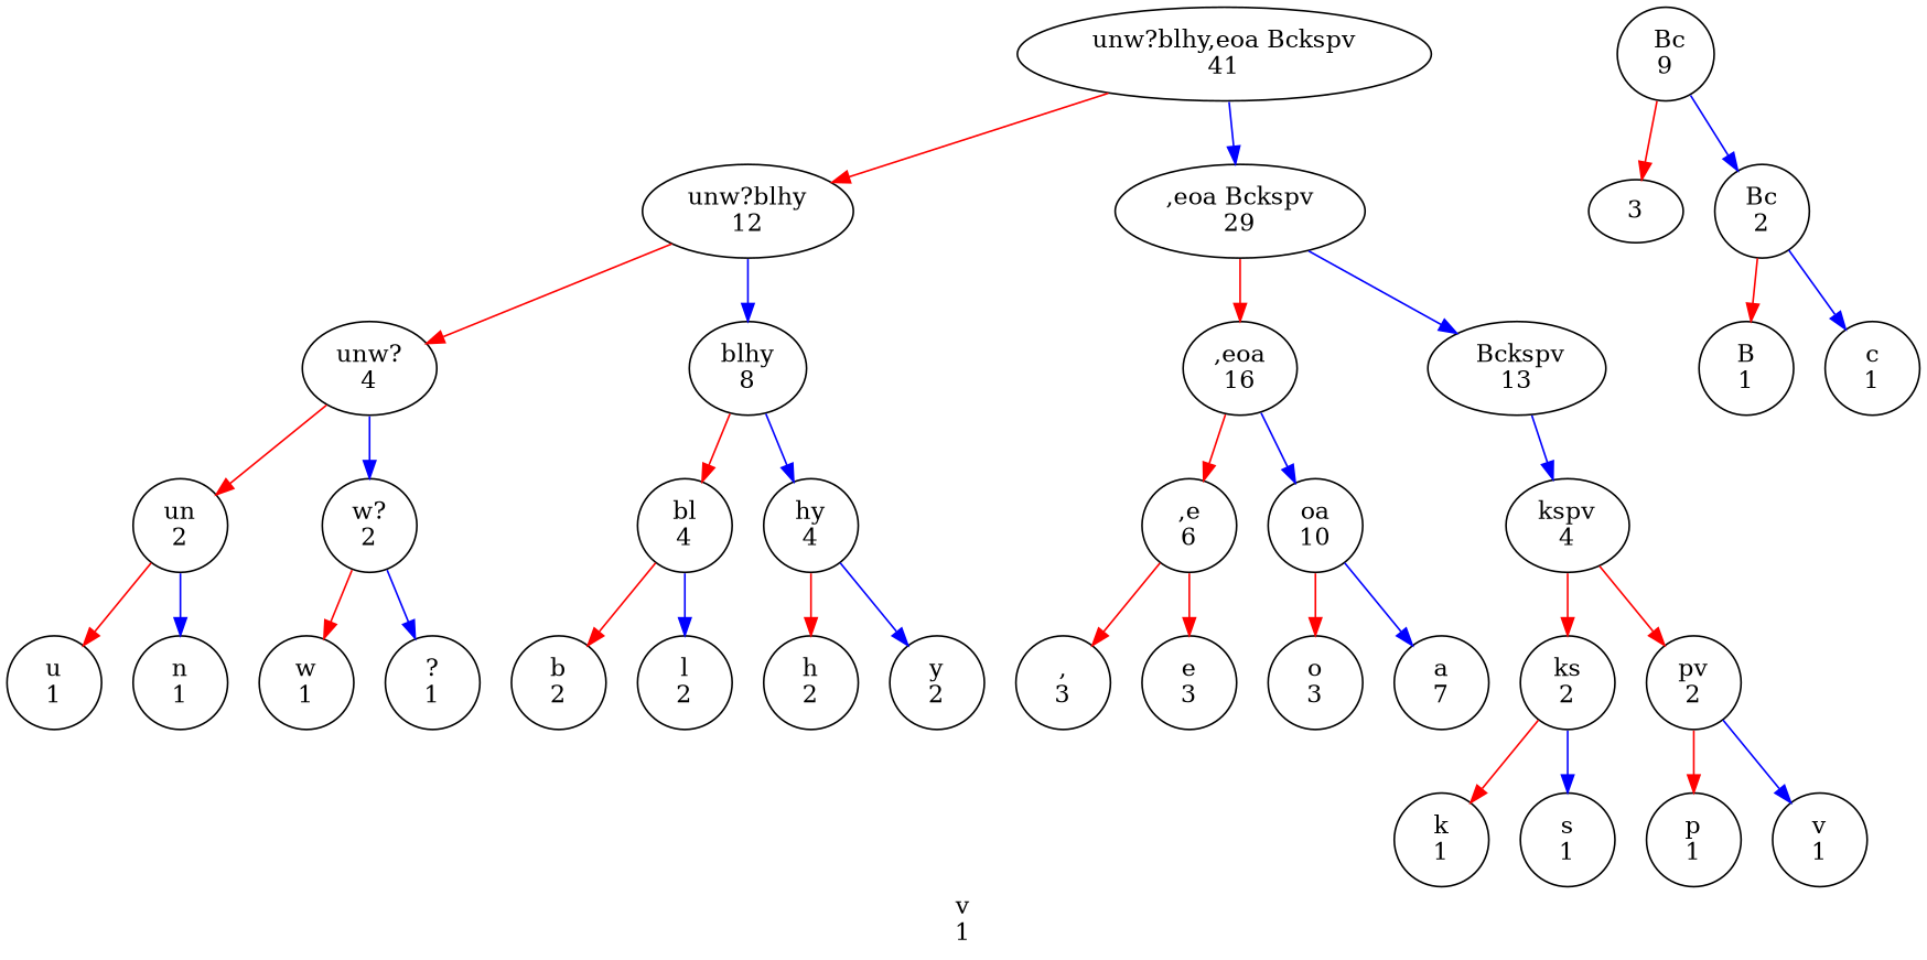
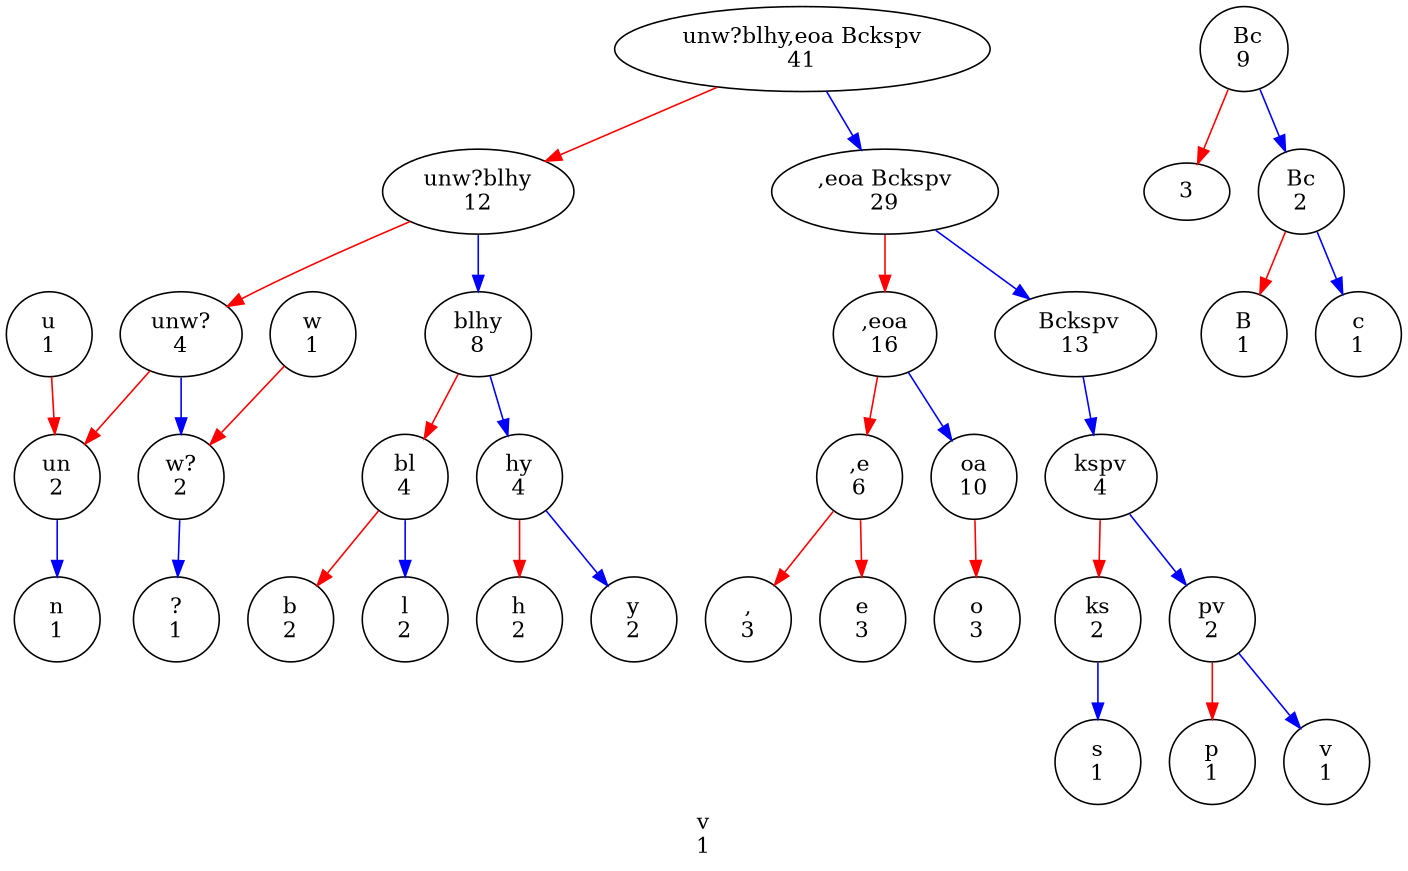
  digraph {
    label="v\n1"
    edge [color=red]
    "unw?blhy,eoa Bckspv\n41"
    "unw?blhy\n12"
    ",eoa Bckspv\n29"
    "unw?\n4"
    "blhy\n8"
    ",eoa\n16"
    " Bckspv\n13"
    "un\n2"
    "w?\n2"
    "bl\n4"
    "hy\n4"
    "u\n1"
    "n\n1"
    "w\n1"
    "?\n1"
    "b\n2"
    "l\n2"
    "h\n2"
    "y\n2"
    ",e\n6"
    "oa\n10"
    "kspv\n4"
    ",\n3"
    "e\n3"
    "o\n3"
-   "a\n7"
    n27 [label=3]
    " Bc\n9"
    "Bc\n2"
    "ks\n2"
    "pv\n2"
    "B\n1"
    "c\n1"
-   "k\n1"
    "s\n1"
    "p\n1"
    "v\n1"
    "unw?blhy,eoa Bckspv\n41" -> "unw?blhy\n12"
    "unw?blhy,eoa Bckspv\n41" -> ",eoa Bckspv\n29" [color=blue]
    "unw?blhy\n12" -> "unw?\n4"
    "unw?blhy\n12" -> "blhy\n8" [color=blue]
    ",eoa Bckspv\n29" -> ",eoa\n16"
    ",eoa Bckspv\n29" -> " Bckspv\n13" [color=blue]
    "unw?\n4" -> "un\n2"
    "unw?\n4" -> "w?\n2" [color=blue]
    "blhy\n8" -> "bl\n4"
    "blhy\n8" -> "hy\n4" [color=blue]
    ",eoa\n16" -> ",e\n6"
    ",eoa\n16" -> "oa\n10" [color=blue]
    " Bckspv\n13" -> "kspv\n4" [color=blue]
-   "un\n2" -> "u\n1"
+   "u\n1" -> "un\n2"
    "un\n2" -> "n\n1" [color=blue]
-   "w?\n2" -> "w\n1"
+   "w\n1" -> "w?\n2"
    "w?\n2" -> "?\n1" [color=blue]
    "bl\n4" -> "b\n2"
    "bl\n4" -> "l\n2" [color=blue]
    "hy\n4" -> "h\n2"
    "hy\n4" -> "y\n2" [color=blue]
    ",e\n6" -> ",\n3"
    ",e\n6" -> "e\n3"
    "oa\n10" -> "o\n3"
-   "oa\n10" -> "a\n7" [color=blue]
    "kspv\n4" -> "ks\n2"
-   "kspv\n4" -> "pv\n2"
+   "kspv\n4" -> "pv\n2" [color=blue]
    " Bc\n9" -> n27
    " Bc\n9" -> "Bc\n2" [color=blue]
    "Bc\n2" -> "B\n1"
    "Bc\n2" -> "c\n1" [color=blue]
-   "ks\n2" -> "k\n1"
    "ks\n2" -> "s\n1" [color=blue]
    "pv\n2" -> "p\n1"
    "pv\n2" -> "v\n1" [color=blue]
  }
